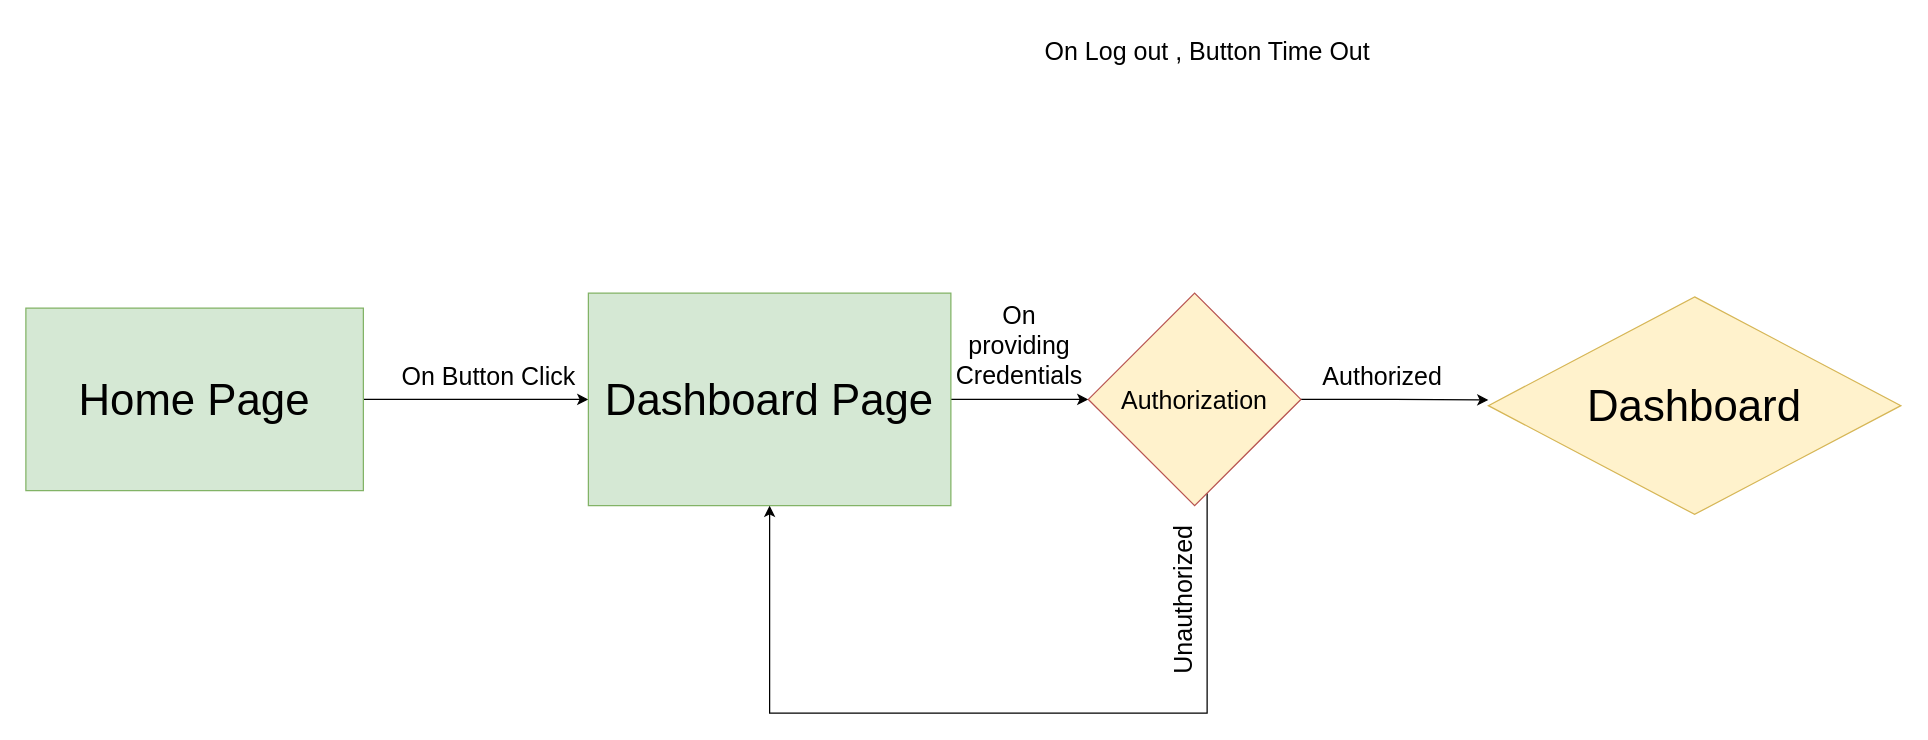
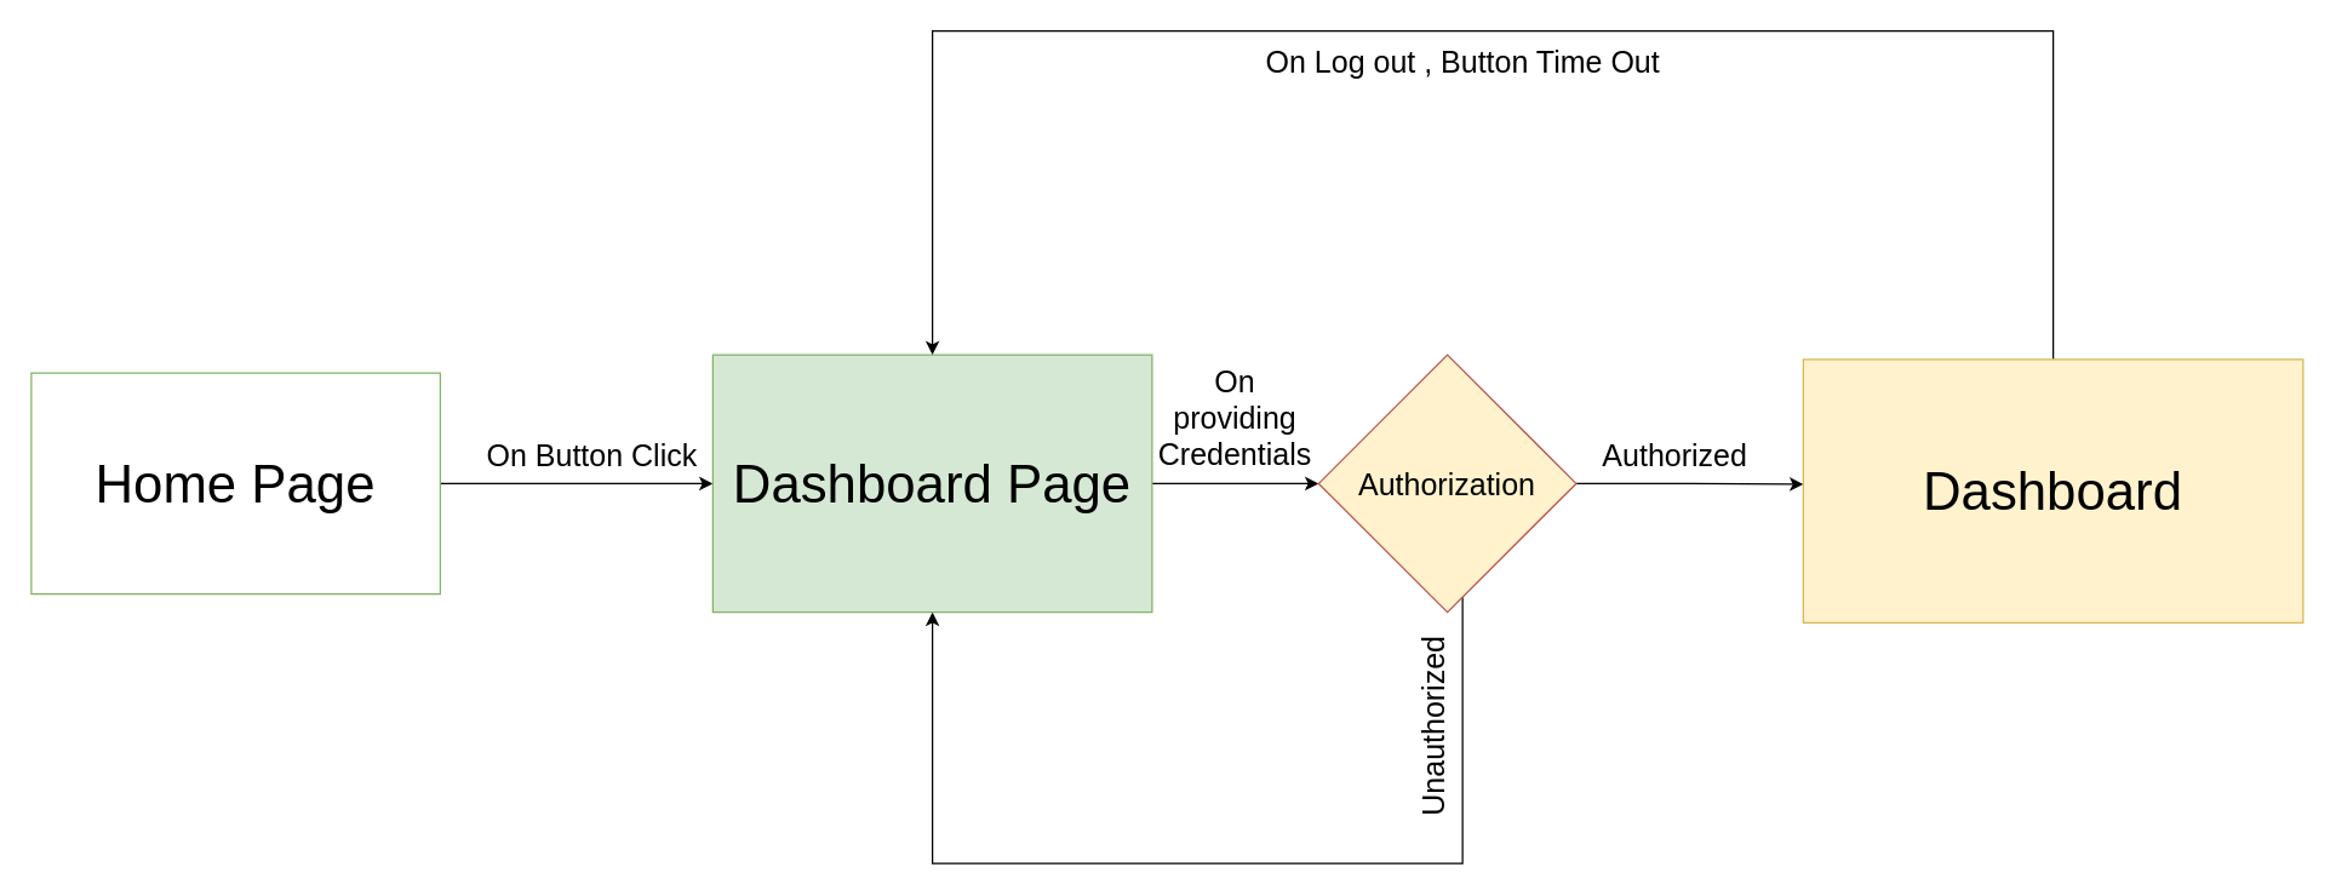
  <mxCell id="0" />
  <mxCell id="1" parent="0" />
  <mxCell id="2" style="edgeStyle=orthogonalEdgeStyle;rounded=0;orthogonalLoop=1;jettySize=auto;html=1;entryX=0;entryY=0.5;entryDx=0;entryDy=0;" edge="1" parent="1" source="3" target="5"><mxGeometry relative="1" as="geometry" /></mxCell>
- <mxCell id="3" value="&lt;font style=&quot;font-size: 35px&quot;&gt;Home Page&lt;/font&gt;" style="whiteSpace=wrap;html=1;fillColor=#d5e8d4;strokeColor=#82b366;" vertex="1" parent="1"><mxGeometry x="20" y="246" width="270" height="146" as="geometry" /></mxCell>
+ <mxCell id="3" value="&lt;font style=&quot;font-size: 35px&quot;&gt;Home Page&lt;/font&gt;" style="whiteSpace=wrap;html=1;fillColor=#ffffff;strokeColor=#82b366;" vertex="1" parent="1"><mxGeometry x="20" y="246" width="270" height="146" as="geometry" /></mxCell>
  <mxCell id="4" style="edgeStyle=orthogonalEdgeStyle;rounded=0;orthogonalLoop=1;jettySize=auto;html=1;" edge="1" parent="1" source="5" target="9"><mxGeometry relative="1" as="geometry" /></mxCell>
  <mxCell id="5" value="&lt;font style=&quot;font-size: 35px&quot;&gt;Dashboard Page&lt;/font&gt;" style="whiteSpace=wrap;html=1;fillColor=#d5e8d4;strokeColor=#82b366;" vertex="1" parent="1"><mxGeometry x="470" y="234" width="290" height="170" as="geometry" /></mxCell>
  <mxCell id="6" value="&lt;font style=&quot;font-size: 20px&quot;&gt;On Button Click&lt;/font&gt;" style="text;html=1;align=center;verticalAlign=middle;resizable=0;points=[];autosize=1;strokeColor=none;" vertex="1" parent="1"><mxGeometry x="315" y="290" width="150" height="20" as="geometry" /></mxCell>
  <mxCell id="7" style="edgeStyle=orthogonalEdgeStyle;rounded=0;orthogonalLoop=1;jettySize=auto;html=1;entryX=0;entryY=0.474;entryDx=0;entryDy=0;entryPerimeter=0;" edge="1" parent="1" source="9" target="12"><mxGeometry relative="1" as="geometry" /></mxCell>
  <mxCell id="8" style="edgeStyle=orthogonalEdgeStyle;rounded=0;orthogonalLoop=1;jettySize=auto;html=1;entryX=0.5;entryY=1;entryDx=0;entryDy=0;" edge="1" parent="1" source="9" target="5"><mxGeometry relative="1" as="geometry"><Array as="points"><mxPoint x="965" y="570" /><mxPoint x="615" y="570" /></Array></mxGeometry></mxCell>
  <mxCell id="9" value="&lt;font style=&quot;font-size: 20px&quot;&gt;Authorization&lt;/font&gt;" style="rhombus;whiteSpace=wrap;html=1;fillColor=#fff2cc;strokeColor=#b85450;" vertex="1" parent="1"><mxGeometry x="870" y="234" width="170" height="170" as="geometry" /></mxCell>
  <mxCell id="10" value="&lt;font style=&quot;font-size: 20px&quot;&gt;On providing Credentials&lt;/font&gt;" style="text;html=1;strokeColor=none;fillColor=none;align=center;verticalAlign=middle;whiteSpace=wrap;rounded=0;" vertex="1" parent="1"><mxGeometry x="770" y="220" width="90" height="110" as="geometry" /></mxCell>
- <mxCell id="12" value="&lt;font style=&quot;font-size: 35px&quot;&gt;Dashboard&lt;/font&gt;" style="rhombus;whiteSpace=wrap;html=1;fillColor=#fff2cc;strokeColor=#d6b656;" vertex="1" parent="1"><mxGeometry x="1190" y="237" width="330" height="174" as="geometry" /></mxCell>
+ <mxCell id="11" style="edgeStyle=orthogonalEdgeStyle;rounded=0;orthogonalLoop=1;jettySize=auto;html=1;entryX=0.5;entryY=0;entryDx=0;entryDy=0;" edge="1" parent="1" source="12" target="5"><mxGeometry relative="1" as="geometry"><Array as="points"><mxPoint x="1355" y="20" /><mxPoint x="615" y="20" /></Array></mxGeometry></mxCell>
+ <mxCell id="12" value="&lt;font style=&quot;font-size: 35px&quot;&gt;Dashboard&lt;/font&gt;" style="whiteSpace=wrap;html=1;fillColor=#fff2cc;strokeColor=#d6b656;" vertex="1" parent="1"><mxGeometry x="1190" y="237" width="330" height="174" as="geometry" /></mxCell>
  <mxCell id="13" value="&lt;font style=&quot;font-size: 20px&quot;&gt;Authorized&lt;/font&gt;" style="text;html=1;align=center;verticalAlign=middle;resizable=0;points=[];autosize=1;strokeColor=none;" vertex="1" parent="1"><mxGeometry x="1050" y="290" width="110" height="20" as="geometry" /></mxCell>
  <mxCell id="14" value="&lt;font style=&quot;font-size: 20px&quot;&gt;Unauthorized&lt;br&gt;&lt;/font&gt;" style="text;html=1;align=center;verticalAlign=middle;resizable=0;points=[];autosize=1;strokeColor=none;rotation=-90;" vertex="1" parent="1"><mxGeometry x="880" y="470" width="130" height="20" as="geometry" /></mxCell>
  <mxCell id="15" value="&lt;font style=&quot;font-size: 20px&quot;&gt;On Log out , Button Time Out&lt;/font&gt;" style="text;html=1;align=center;verticalAlign=middle;resizable=0;points=[];autosize=1;strokeColor=none;" vertex="1" parent="1"><mxGeometry x="820" y="30" width="290" height="20" as="geometry" /></mxCell>
